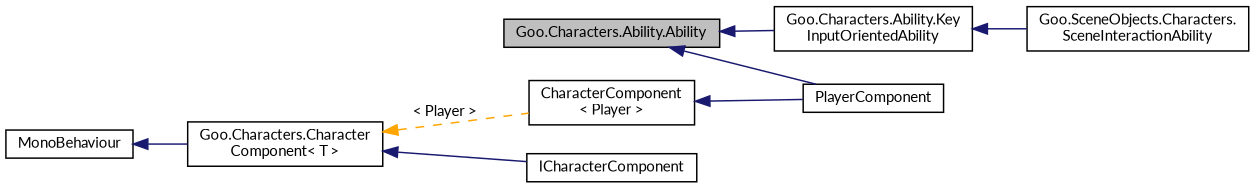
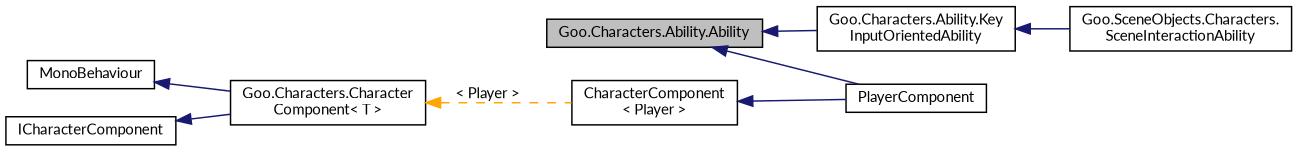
  digraph {
    fontname=Lato
    rankdir=LR
    node [color=black fillcolor=white fontname=Lato fontsize=10 shape=record style=filled]
    edge [color=midnightblue dir=back fontname=Lato fontsize=10 labelfontname=Calibrii labelfontsize=10 style=solid]
    n1 [fillcolor=grey75 fontcolor=black height=0.2 label="Goo.Characters.Ability.Ability" width=0.4]
    n2 [height=0.2 label="Goo.Characters.Ability.Key\lInputOrientedAbility" width=0.4]
    n3 [height=0.2 label=PlayerComponent width=0.4]
    n4 [height=0.2 label="Goo.SceneObjects.Characters.\lSceneInteractionAbility" width=0.4]
    n5 [height=0.2 label="CharacterComponent\l\< Player \>" width=0.4]
    n6 [height=0.2 label="Goo.Characters.Character\lComponent\< T \>" width=0.4]
    n7 [height=0.2 label=MonoBehaviour width=0.4]
    n8 [height=0.2 label=ICharacterComponent width=0.4]
    n1 -> n2
    n1 -> n3
    n2 -> n4
    n5 -> n3
    n6 -> n5 [color=orange label=" \< Player \>" style=dashed]
    n7 -> n6
-   n6 -> n8
+   n8 -> n6
  }
